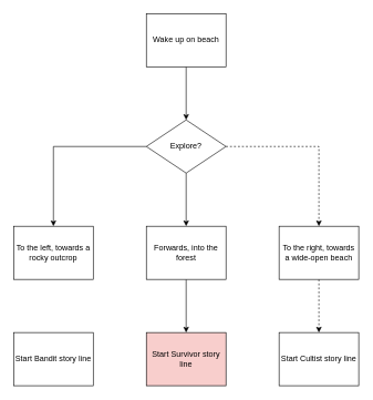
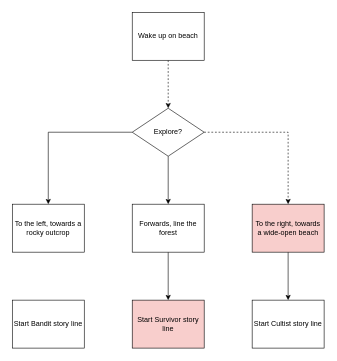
  <mxCell id="0" />
  <mxCell id="1" parent="0" />
- <mxCell id="2" value="" style="edgeStyle=orthogonalEdgeStyle;rounded=0;orthogonalLoop=1;jettySize=auto;html=1;" parent="1" source="3" target="7" edge="1"><mxGeometry relative="1" as="geometry"><mxPoint x="280" y="180" as="targetPoint" /></mxGeometry></mxCell>
+ <mxCell id="2" value="" style="edgeStyle=orthogonalEdgeStyle;rounded=0;orthogonalLoop=1;jettySize=auto;html=1;dashed=1;" parent="1" source="3" target="7" edge="1"><mxGeometry relative="1" as="geometry"><mxPoint x="280" y="180" as="targetPoint" /></mxGeometry></mxCell>
  <mxCell id="3" value="Wake up on beach" style="rounded=0;whiteSpace=wrap;html=1;" parent="1" vertex="1"><mxGeometry x="220" y="20" width="120" height="80" as="geometry" /></mxCell>
  <mxCell id="4" style="edgeStyle=orthogonalEdgeStyle;rounded=0;orthogonalLoop=1;jettySize=auto;html=1;exitX=1;exitY=0.5;exitDx=0;exitDy=0;entryX=0.5;entryY=0;entryDx=0;entryDy=0;dashed=1;" parent="1" source="7" target="10" edge="1"><mxGeometry relative="1" as="geometry" /></mxCell>
  <mxCell id="5" style="edgeStyle=orthogonalEdgeStyle;rounded=0;orthogonalLoop=1;jettySize=auto;html=1;exitX=0;exitY=0.5;exitDx=0;exitDy=0;entryX=0.5;entryY=0;entryDx=0;entryDy=0;" parent="1" source="7" target="8" edge="1"><mxGeometry relative="1" as="geometry" /></mxCell>
  <mxCell id="6" style="edgeStyle=orthogonalEdgeStyle;rounded=0;orthogonalLoop=1;jettySize=auto;html=1;" parent="1" source="7" target="12" edge="1"><mxGeometry relative="1" as="geometry" /></mxCell>
  <mxCell id="7" value="Explore?" style="rhombus;whiteSpace=wrap;html=1;" parent="1" vertex="1"><mxGeometry x="220" y="180" width="120" height="80" as="geometry" /></mxCell>
  <mxCell id="8" value="To the left, towards a rocky outcrop" style="rounded=0;whiteSpace=wrap;html=1;" parent="1" vertex="1"><mxGeometry y="340" width="120" height="80" as="geometry" x="20" /></mxCell>
- <mxCell id="9" value="" style="edgeStyle=orthogonalEdgeStyle;rounded=0;orthogonalLoop=1;jettySize=auto;html=1;dashed=1;" parent="1" source="10" target="15" edge="1"><mxGeometry relative="1" as="geometry" /></mxCell>
- <mxCell id="10" value="To the right, towards a wide-open beach" style="rounded=0;whiteSpace=wrap;html=1;" parent="1" vertex="1"><mxGeometry x="420" y="340" width="120" height="80" as="geometry" /></mxCell>
+ <mxCell id="9" value="" style="edgeStyle=orthogonalEdgeStyle;rounded=0;orthogonalLoop=1;jettySize=auto;html=1;" parent="1" source="10" target="15" edge="1"><mxGeometry relative="1" as="geometry" /></mxCell>
+ <mxCell id="10" value="To the right, towards a wide-open beach" style="rounded=0;whiteSpace=wrap;html=1;fillColor=#f8cecc;" parent="1" vertex="1"><mxGeometry x="420" y="340" width="120" height="80" as="geometry" /></mxCell>
  <mxCell id="11" value="" style="edgeStyle=orthogonalEdgeStyle;rounded=0;orthogonalLoop=1;jettySize=auto;html=1;" parent="1" source="12" target="14" edge="1"><mxGeometry relative="1" as="geometry" /></mxCell>
- <mxCell id="12" value="Forwards, into the forest" style="rounded=0;whiteSpace=wrap;html=1;" parent="1" vertex="1"><mxGeometry x="220" y="340" width="120" height="80" as="geometry" /></mxCell>
+ <mxCell id="12" value="Forwards, line the forest" style="rounded=0;whiteSpace=wrap;html=1;" parent="1" vertex="1"><mxGeometry x="220" y="340" width="120" height="80" as="geometry" /></mxCell>
  <mxCell id="13" value="Start Bandit story line" style="rounded=0;whiteSpace=wrap;html=1;" parent="1" vertex="1"><mxGeometry y="500" width="120" height="80" as="geometry" x="20" /></mxCell>
  <mxCell id="14" value="Start Survivor story line" style="rounded=0;whiteSpace=wrap;html=1;fillColor=#f8cecc;" parent="1" vertex="1"><mxGeometry x="220" y="500" width="120" height="80" as="geometry" /></mxCell>
  <mxCell id="15" value="Start Cultist story line" style="rounded=0;whiteSpace=wrap;html=1;" parent="1" vertex="1"><mxGeometry x="420" y="500" width="120" height="80" as="geometry" /></mxCell>
